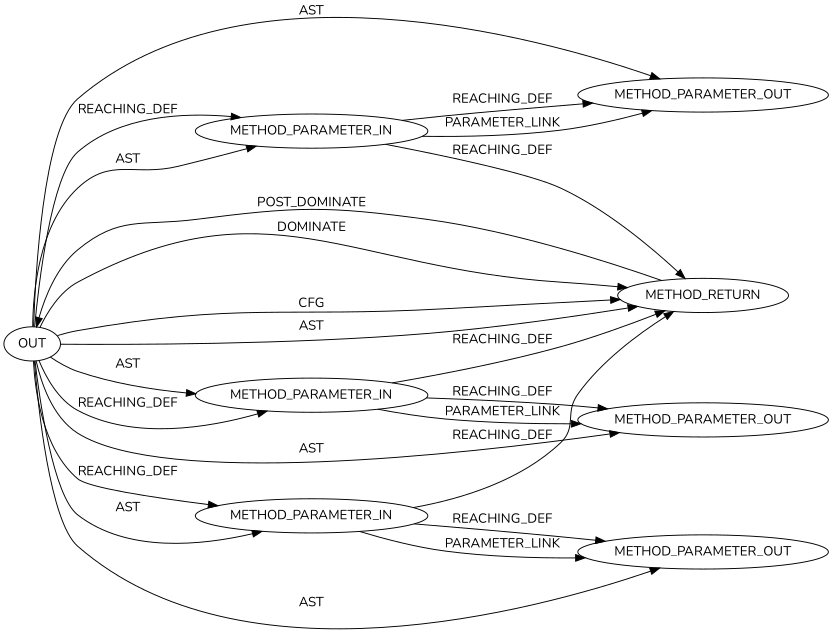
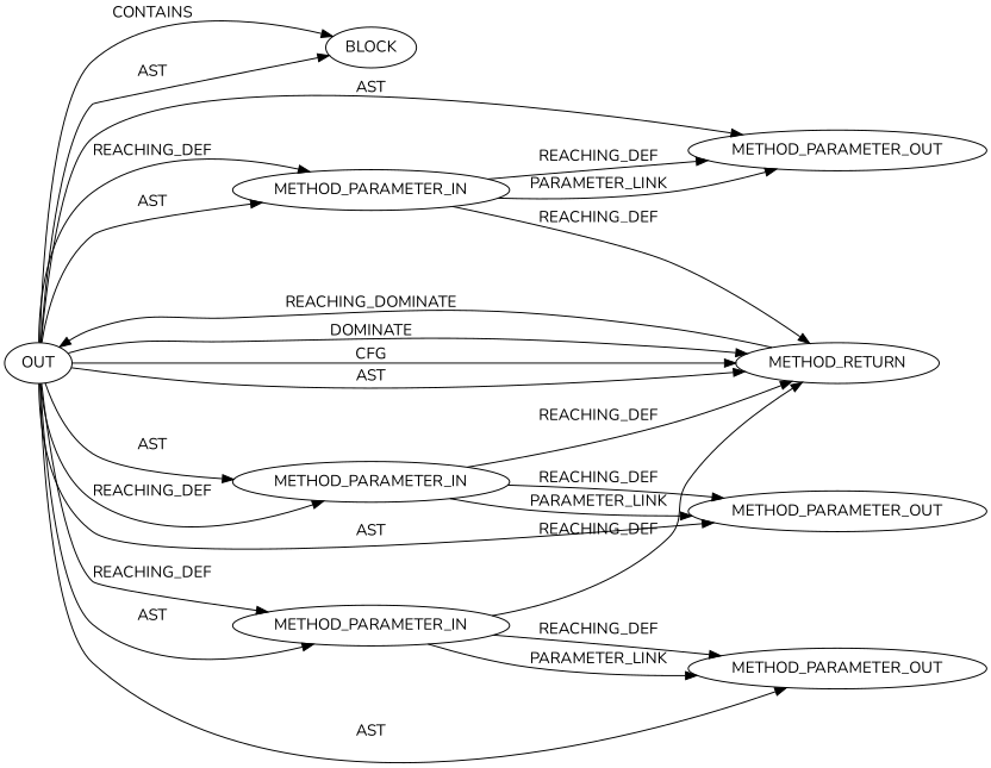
  digraph {
    fontname=Nunito
    rankdir=LR
    node [CODE="<empty>" ORDER=1 fontname=Nunito TYPE_FULL_NAME=ANY EVALUATION_STRATEGY=BY_VALUE IS_VARIADIC=false]
    edge [fontname=Nunito]
    n1 [AST_PARENT_FULL_NAME="<global>" AST_PARENT_TYPE=NAMESPACE_BLOCK FILENAME="<empty>" FULL_NAME=EVP_DecryptFinal IS_EXTERNAL=true NAME=EVP_DecryptFinal ORDER=0 label=OUT TYPE_FULL_NAME="" EVALUATION_STRATEGY="" IS_VARIADIC=""]
+   n2 [ARGUMENT_INDEX=1 label=BLOCK EVALUATION_STRATEGY="" IS_VARIADIC=""]
    n3 [CODE=p1 INDEX=1 NAME=p1 label=METHOD_PARAMETER_OUT]
    n4 [CODE=p3 INDEX=3 NAME=p3 ORDER=3 label=METHOD_PARAMETER_OUT]
    n5 [CODE=p3 INDEX=3 NAME=p3 ORDER=3 label=METHOD_PARAMETER_IN]
    n6 [CODE=p2 INDEX=2 NAME=p2 ORDER=2 label=METHOD_PARAMETER_OUT]
    n7 [CODE=p2 INDEX=2 NAME=p2 ORDER=2 label=METHOD_PARAMETER_IN]
    n8 [CODE=RET ORDER=2 label=METHOD_RETURN IS_VARIADIC=""]
    n9 [CODE=p1 INDEX=1 NAME=p1 label=METHOD_PARAMETER_IN]
+   n1 -> n2 [label=AST]
+   n1 -> n2 [label=CONTAINS]
    n1 -> n3 [label=AST]
    n1 -> n4 [label=AST]
    n1 -> n5 [label=AST]
    n1 -> n5 [label=REACHING_DEF]
    n1 -> n6 [label=AST]
    n1 -> n7 [label=AST]
    n1 -> n7 [label=REACHING_DEF]
    n1 -> n8 [label=DOMINATE]
    n1 -> n8 [label=CFG]
    n1 -> n8 [label=AST]
    n1 -> n9 [label=AST]
    n1 -> n9 [label=REACHING_DEF]
    n5 -> n4 [label=PARAMETER_LINK]
    n5 -> n4 [VARIABLE=p3 label=REACHING_DEF]
    n5 -> n8 [VARIABLE=p3 label=REACHING_DEF]
    n7 -> n6 [label=PARAMETER_LINK]
    n7 -> n6 [VARIABLE=p2 label=REACHING_DEF]
    n7 -> n8 [VARIABLE=p2 label=REACHING_DEF]
-   n8 -> n1 [label=POST_DOMINATE]
+   n8 -> n1 [label=REACHING_DOMINATE]
    n9 -> n3 [label=PARAMETER_LINK]
    n9 -> n3 [VARIABLE=p1 label=REACHING_DEF]
    n9 -> n8 [VARIABLE=p1 label=REACHING_DEF]
  }
